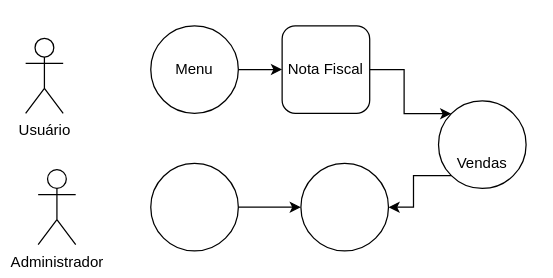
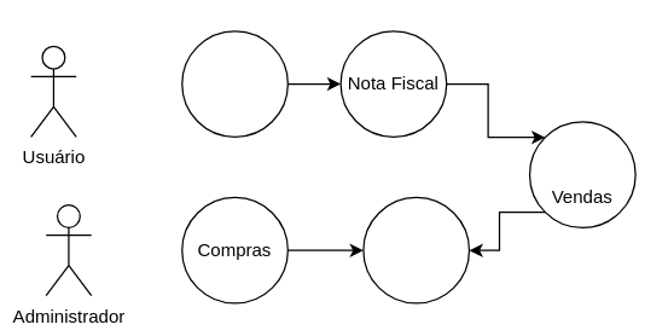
  <mxCell id="0" />
  <mxCell id="1" parent="0" />
  <mxCell id="2" value="Administrador" style="shape=umlActor;verticalLabelPosition=bottom;verticalAlign=top;html=1;outlineConnect=0;" vertex="1" parent="1"><mxGeometry x="30" y="135" width="30" height="60" as="geometry" /></mxCell>
  <mxCell id="3" value="Usuário" style="shape=umlActor;verticalLabelPosition=bottom;verticalAlign=top;html=1;outlineConnect=0;" vertex="1" parent="1"><mxGeometry x="20" y="30" width="30" height="60" as="geometry" /></mxCell>
  <mxCell id="4" value="" style="ellipse;whiteSpace=wrap;html=1;aspect=fixed;" vertex="1" parent="1"><mxGeometry x="240" y="130" width="70" height="70" as="geometry" /></mxCell>
  <mxCell id="5" style="edgeStyle=orthogonalEdgeStyle;rounded=0;orthogonalLoop=1;jettySize=auto;html=1;entryX=0;entryY=0.5;entryDx=0;entryDy=0;" edge="1" parent="1" source="6" target="4"><mxGeometry relative="1" as="geometry" /></mxCell>
  <mxCell id="6" value="" style="ellipse;whiteSpace=wrap;html=1;aspect=fixed;" vertex="1" parent="1"><mxGeometry x="120" y="130" width="70" height="70" as="geometry" /></mxCell>
  <mxCell id="7" style="edgeStyle=orthogonalEdgeStyle;rounded=0;orthogonalLoop=1;jettySize=auto;html=1;exitX=0;exitY=1;exitDx=0;exitDy=0;" edge="1" parent="1" source="8" target="4"><mxGeometry relative="1" as="geometry" /></mxCell>
  <mxCell id="8" value="" style="ellipse;whiteSpace=wrap;html=1;aspect=fixed;" vertex="1" parent="1"><mxGeometry x="350" y="80" width="70" height="70" as="geometry" /></mxCell>
+ <mxCell id="9" value="Compras" style="text;html=1;strokeColor=none;fillColor=none;align=center;verticalAlign=middle;whiteSpace=wrap;rounded=0;" vertex="1" parent="1"><mxGeometry x="135" y="155" width="40" height="20" as="geometry" /></mxCell>
  <mxCell id="10" value="Vendas" style="text;html=1;strokeColor=none;fillColor=none;align=center;verticalAlign=middle;whiteSpace=wrap;rounded=0;" vertex="1" parent="1"><mxGeometry x="365" y="120" width="40" height="20" as="geometry" /></mxCell>
  <mxCell id="11" style="edgeStyle=orthogonalEdgeStyle;rounded=0;orthogonalLoop=1;jettySize=auto;html=1;exitX=1;exitY=0.5;exitDx=0;exitDy=0;entryX=0;entryY=0.5;entryDx=0;entryDy=0;" edge="1" parent="1" source="12" target="15"><mxGeometry relative="1" as="geometry" /></mxCell>
  <mxCell id="12" value="" style="ellipse;whiteSpace=wrap;html=1;aspect=fixed;" vertex="1" parent="1"><mxGeometry x="120" y="20" width="70" height="70" as="geometry" /></mxCell>
- <mxCell id="13" value="Menu" style="text;html=1;strokeColor=none;fillColor=none;align=center;verticalAlign=middle;whiteSpace=wrap;rounded=0;" vertex="1" parent="1"><mxGeometry x="135" y="45" width="40" height="20" as="geometry" /></mxCell>
  <mxCell id="14" style="edgeStyle=orthogonalEdgeStyle;rounded=0;orthogonalLoop=1;jettySize=auto;html=1;exitX=1;exitY=0.5;exitDx=0;exitDy=0;entryX=0;entryY=0;entryDx=0;entryDy=0;" edge="1" parent="1" source="15" target="8"><mxGeometry relative="1" as="geometry" /></mxCell>
- <mxCell id="15" value="Nota Fiscal" style="whiteSpace=wrap;html=1;aspect=fixed;rounded=1;" vertex="1" parent="1"><mxGeometry x="225" y="20" width="70" height="70" as="geometry" /></mxCell>
+ <mxCell id="15" value="Nota Fiscal" style="ellipse;whiteSpace=wrap;html=1;aspect=fixed;" vertex="1" parent="1"><mxGeometry x="225" y="20" width="70" height="70" as="geometry" /></mxCell>
